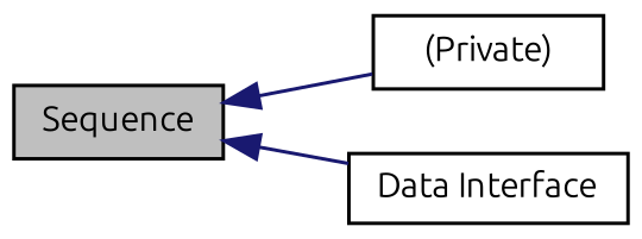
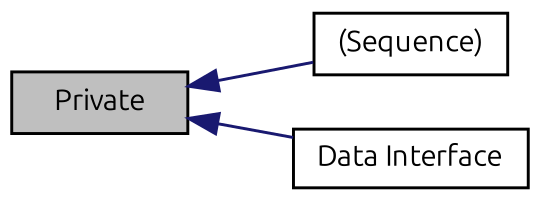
  digraph {
    fontname=Ubuntu
    rankdir=LR
    node [color=black fillcolor=white fontname=Ubuntu fontsize=10 shape=record style=filled]
    edge [color=midnightblue dir=back fontname=Ubuntu fontsize=8 labelfontname="FreeSans.ttf" labelfontsize=8 shape=plaintext style=solid]
-   n1 [fillcolor=grey75 fontcolor=black height=0.2 label=Sequence width=0.4]
-   n2 [height=0.2 label="(Private)" width=0.4]
+   n1 [fillcolor=grey75 fontcolor=black height=0.2 label=Private width=0.4]
+   n2 [height=0.2 label="(Sequence)" width=0.4]
    n3 [height=0.2 label="Data Interface" width=0.4]
    n1 -> n2
    n1 -> n3
  }
